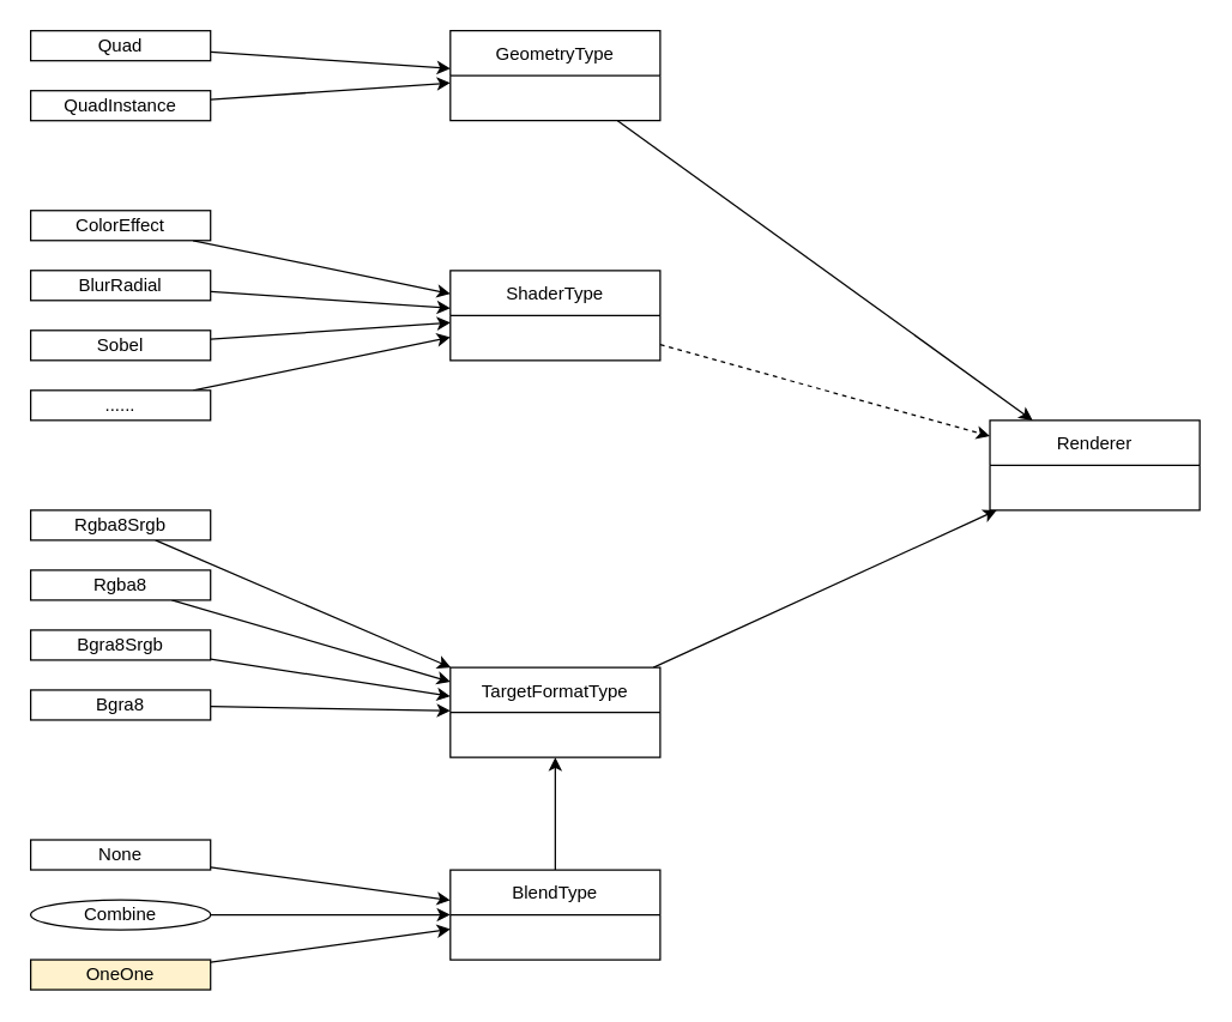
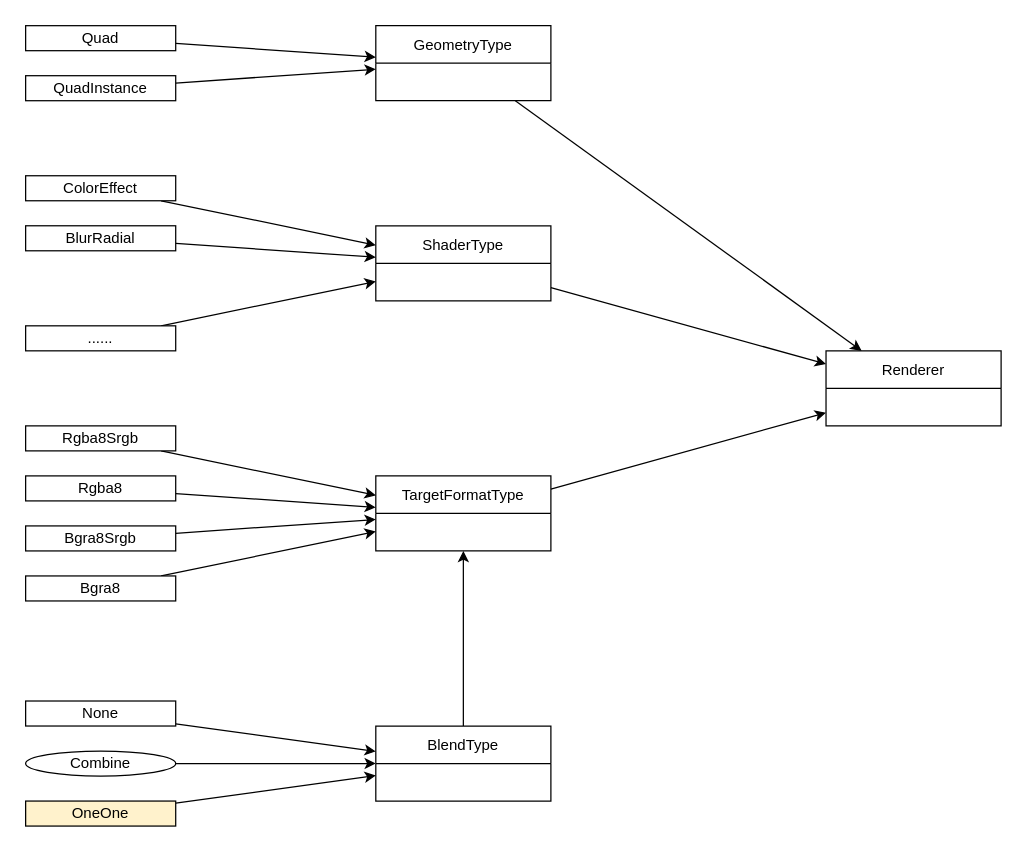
  <mxCell id="0" />
  <mxCell id="1" parent="0" />
  <mxCell id="2" value="Renderer" style="swimlane;fontStyle=0;childLayout=stackLayout;horizontal=1;startSize=30;horizontalStack=0;resizeParent=1;resizeParentMax=0;resizeLast=0;collapsible=1;marginBottom=0;" vertex="1" parent="1"><mxGeometry x="660" y="280" width="140" height="60" as="geometry" /></mxCell>
  <mxCell id="3" style="edgeStyle=none;html=1;" edge="1" parent="1" source="4" target="2"><mxGeometry relative="1" as="geometry" /></mxCell>
  <mxCell id="4" value="GeometryType" style="swimlane;fontStyle=0;childLayout=stackLayout;horizontal=1;startSize=30;horizontalStack=0;resizeParent=1;resizeParentMax=0;resizeLast=0;collapsible=1;marginBottom=0;" vertex="1" parent="1"><mxGeometry x="300" y="20" width="140" height="60" as="geometry" /></mxCell>
- <mxCell id="5" style="edgeStyle=none;html=1;dashed=1;" edge="1" parent="1" source="6" target="2"><mxGeometry relative="1" as="geometry" /></mxCell>
+ <mxCell id="5" style="edgeStyle=none;html=1;" edge="1" parent="1" source="6" target="2"><mxGeometry relative="1" as="geometry" /></mxCell>
  <mxCell id="6" value="ShaderType" style="swimlane;fontStyle=0;childLayout=stackLayout;horizontal=1;startSize=30;horizontalStack=0;resizeParent=1;resizeParentMax=0;resizeLast=0;collapsible=1;marginBottom=0;" vertex="1" parent="1"><mxGeometry x="300" y="180" width="140" height="60" as="geometry" /></mxCell>
  <mxCell id="7" style="edgeStyle=none;html=1;" edge="1" parent="1" source="8" target="2"><mxGeometry relative="1" as="geometry" /></mxCell>
- <mxCell id="8" value="TargetFormatType" style="swimlane;fontStyle=0;childLayout=stackLayout;horizontal=1;startSize=30;horizontalStack=0;resizeParent=1;resizeParentMax=0;resizeLast=0;collapsible=1;marginBottom=0;" vertex="1" parent="1"><mxGeometry x="300" y="445" width="140" height="60" as="geometry" /></mxCell>
+ <mxCell id="8" value="TargetFormatType" style="swimlane;fontStyle=0;childLayout=stackLayout;horizontal=1;startSize=30;horizontalStack=0;resizeParent=1;resizeParentMax=0;resizeLast=0;collapsible=1;marginBottom=0;" vertex="1" parent="1"><mxGeometry x="300" y="380" width="140" height="60" as="geometry" /></mxCell>
  <mxCell id="9" style="edgeStyle=none;html=1;" edge="1" parent="1" source="10" target="8"><mxGeometry relative="1" as="geometry" /></mxCell>
  <mxCell id="10" value="BlendType" style="swimlane;fontStyle=0;childLayout=stackLayout;horizontal=1;startSize=30;horizontalStack=0;resizeParent=1;resizeParentMax=0;resizeLast=0;collapsible=1;marginBottom=0;" vertex="1" parent="1"><mxGeometry x="300" y="580" width="140" height="60" as="geometry" /></mxCell>
  <mxCell id="11" style="edgeStyle=none;html=1;" edge="1" parent="1" source="12" target="4"><mxGeometry relative="1" as="geometry" /></mxCell>
  <mxCell id="12" value="Quad" style="rounded=0;whiteSpace=wrap;html=1;" vertex="1" parent="1"><mxGeometry x="20" y="20" width="120" height="20" as="geometry" /></mxCell>
  <mxCell id="13" style="edgeStyle=none;html=1;" edge="1" parent="1" source="14" target="4"><mxGeometry relative="1" as="geometry" /></mxCell>
  <mxCell id="14" value="QuadInstance" style="rounded=0;whiteSpace=wrap;html=1;" vertex="1" parent="1"><mxGeometry x="20" y="60" width="120" height="20" as="geometry" /></mxCell>
  <mxCell id="15" style="edgeStyle=none;html=1;" edge="1" parent="1" source="16" target="6"><mxGeometry relative="1" as="geometry" /></mxCell>
  <mxCell id="16" value="ColorEffect" style="rounded=0;whiteSpace=wrap;html=1;" vertex="1" parent="1"><mxGeometry x="20" y="140" width="120" height="20" as="geometry" /></mxCell>
  <mxCell id="17" style="edgeStyle=none;html=1;" edge="1" parent="1" source="18" target="6"><mxGeometry relative="1" as="geometry" /></mxCell>
  <mxCell id="18" value="BlurRadial" style="rounded=0;whiteSpace=wrap;html=1;" vertex="1" parent="1"><mxGeometry x="20" y="180" width="120" height="20" as="geometry" /></mxCell>
- <mxCell id="19" style="edgeStyle=none;html=1;" edge="1" parent="1" source="20" target="6"><mxGeometry relative="1" as="geometry" /></mxCell>
- <mxCell id="20" value="Sobel" style="rounded=0;whiteSpace=wrap;html=1;" vertex="1" parent="1"><mxGeometry x="20" y="220" width="120" height="20" as="geometry" /></mxCell>
  <mxCell id="21" style="edgeStyle=none;html=1;" edge="1" parent="1" source="22" target="6"><mxGeometry relative="1" as="geometry" /></mxCell>
  <mxCell id="22" value="......" style="rounded=0;whiteSpace=wrap;html=1;" vertex="1" parent="1"><mxGeometry x="20" y="260" width="120" height="20" as="geometry" /></mxCell>
  <mxCell id="23" style="edgeStyle=none;html=1;" edge="1" parent="1" source="24" target="8"><mxGeometry relative="1" as="geometry" /></mxCell>
  <mxCell id="24" value="Rgba8Srgb" style="rounded=0;whiteSpace=wrap;html=1;" vertex="1" parent="1"><mxGeometry x="20" y="340" width="120" height="20" as="geometry" /></mxCell>
  <mxCell id="25" style="edgeStyle=none;html=1;" edge="1" parent="1" source="26" target="8"><mxGeometry relative="1" as="geometry" /></mxCell>
  <mxCell id="26" value="Rgba8" style="rounded=0;whiteSpace=wrap;html=1;" vertex="1" parent="1"><mxGeometry x="20" y="380" width="120" height="20" as="geometry" /></mxCell>
  <mxCell id="27" style="edgeStyle=none;html=1;" edge="1" parent="1" source="28" target="8"><mxGeometry relative="1" as="geometry" /></mxCell>
  <mxCell id="28" value="Bgra8Srgb" style="rounded=0;whiteSpace=wrap;html=1;" vertex="1" parent="1"><mxGeometry x="20" y="420" width="120" height="20" as="geometry" /></mxCell>
  <mxCell id="29" style="edgeStyle=none;html=1;" edge="1" parent="1" source="30" target="8"><mxGeometry relative="1" as="geometry" /></mxCell>
  <mxCell id="30" value="Bgra8" style="rounded=0;whiteSpace=wrap;html=1;" vertex="1" parent="1"><mxGeometry x="20" y="460" width="120" height="20" as="geometry" /></mxCell>
  <mxCell id="31" style="edgeStyle=none;html=1;" edge="1" parent="1" source="32" target="10"><mxGeometry relative="1" as="geometry" /></mxCell>
  <mxCell id="32" value="None" style="rounded=0;whiteSpace=wrap;html=1;" vertex="1" parent="1"><mxGeometry x="20" y="560" width="120" height="20" as="geometry" /></mxCell>
  <mxCell id="33" style="edgeStyle=none;html=1;" edge="1" parent="1" source="34" target="10"><mxGeometry relative="1" as="geometry" /></mxCell>
  <mxCell id="34" value="Combine" style="ellipse;whiteSpace=wrap;html=1;" vertex="1" parent="1"><mxGeometry x="20" y="600" width="120" height="20" as="geometry" /></mxCell>
  <mxCell id="35" style="edgeStyle=none;html=1;" edge="1" parent="1" source="36" target="10"><mxGeometry relative="1" as="geometry" /></mxCell>
  <mxCell id="36" value="OneOne" style="rounded=0;whiteSpace=wrap;html=1;fillColor=#fff2cc;" vertex="1" parent="1"><mxGeometry x="20" y="640" width="120" height="20" as="geometry" /></mxCell>
